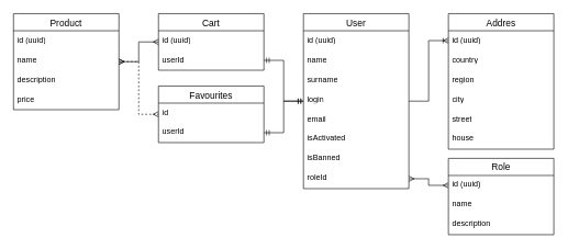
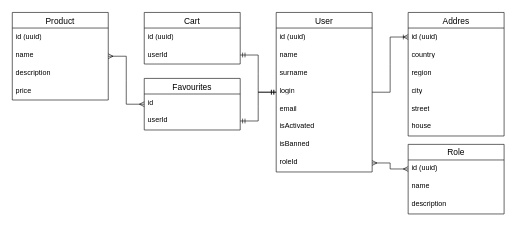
  <mxCell id="0" />
  <mxCell id="1" parent="0" />
  <mxCell id="2" value="User" style="swimlane;fontStyle=0;childLayout=stackLayout;horizontal=1;startSize=26;horizontalStack=0;resizeParent=1;resizeParentMax=0;resizeLast=0;collapsible=1;marginBottom=0;align=center;fontSize=14;" parent="1" vertex="1"><mxGeometry x="460" width="160" height="266" as="geometry" y="20" /></mxCell>
  <mxCell id="3" value="id (uuid)" style="text;strokeColor=none;fillColor=none;spacingLeft=4;spacingRight=4;overflow=hidden;rotatable=0;points=[[0,0.5],[1,0.5]];portConstraint=eastwest;fontSize=12;whiteSpace=wrap;html=1;" parent="2" vertex="1"><mxGeometry y="26" width="160" height="30" as="geometry" /></mxCell>
  <mxCell id="4" value="name" style="text;strokeColor=none;fillColor=none;spacingLeft=4;spacingRight=4;overflow=hidden;rotatable=0;points=[[0,0.5],[1,0.5]];portConstraint=eastwest;fontSize=12;whiteSpace=wrap;html=1;" parent="2" vertex="1"><mxGeometry y="56" width="160" height="30" as="geometry" /></mxCell>
  <mxCell id="5" value="surname" style="text;strokeColor=none;fillColor=none;spacingLeft=4;spacingRight=4;overflow=hidden;rotatable=0;points=[[0,0.5],[1,0.5]];portConstraint=eastwest;fontSize=12;whiteSpace=wrap;html=1;" parent="2" vertex="1"><mxGeometry y="86" width="160" height="30" as="geometry" /></mxCell>
  <mxCell id="6" value="login" style="text;strokeColor=none;fillColor=none;spacingLeft=4;spacingRight=4;overflow=hidden;rotatable=0;points=[[0,0.5],[1,0.5]];portConstraint=eastwest;fontSize=12;whiteSpace=wrap;html=1;" parent="2" vertex="1"><mxGeometry y="116" width="160" height="30" as="geometry" /></mxCell>
  <mxCell id="7" value="email" style="text;strokeColor=none;fillColor=none;spacingLeft=4;spacingRight=4;overflow=hidden;rotatable=0;points=[[0,0.5],[1,0.5]];portConstraint=eastwest;fontSize=12;whiteSpace=wrap;html=1;" parent="2" vertex="1"><mxGeometry y="146" width="160" height="30" as="geometry" /></mxCell>
  <mxCell id="8" value="isActivated" style="text;strokeColor=none;fillColor=none;spacingLeft=4;spacingRight=4;overflow=hidden;rotatable=0;points=[[0,0.5],[1,0.5]];portConstraint=eastwest;fontSize=12;whiteSpace=wrap;html=1;" parent="2" vertex="1"><mxGeometry y="176" width="160" height="30" as="geometry" /></mxCell>
  <mxCell id="9" value="isBanned" style="text;strokeColor=none;fillColor=none;spacingLeft=4;spacingRight=4;overflow=hidden;rotatable=0;points=[[0,0.5],[1,0.5]];portConstraint=eastwest;fontSize=12;whiteSpace=wrap;html=1;" parent="2" vertex="1"><mxGeometry y="206" width="160" height="30" as="geometry" /></mxCell>
  <mxCell id="10" value="roleId" style="text;strokeColor=none;fillColor=none;spacingLeft=4;spacingRight=4;overflow=hidden;rotatable=0;points=[[0,0.5],[1,0.5]];portConstraint=eastwest;fontSize=12;whiteSpace=wrap;html=1;" parent="2" vertex="1"><mxGeometry y="236" width="160" height="30" as="geometry" /></mxCell>
  <mxCell id="11" value="Role" style="swimlane;fontStyle=0;childLayout=stackLayout;horizontal=1;startSize=26;horizontalStack=0;resizeParent=1;resizeParentMax=0;resizeLast=0;collapsible=1;marginBottom=0;align=center;fontSize=14;" parent="1" vertex="1"><mxGeometry x="680" y="240" width="160" height="116" as="geometry" /></mxCell>
  <mxCell id="12" value="id (uuid)" style="text;strokeColor=none;fillColor=none;spacingLeft=4;spacingRight=4;overflow=hidden;rotatable=0;points=[[0,0.5],[1,0.5]];portConstraint=eastwest;fontSize=12;whiteSpace=wrap;html=1;" parent="11" vertex="1"><mxGeometry y="26" width="160" height="30" as="geometry" /></mxCell>
  <mxCell id="13" value="name" style="text;strokeColor=none;fillColor=none;spacingLeft=4;spacingRight=4;overflow=hidden;rotatable=0;points=[[0,0.5],[1,0.5]];portConstraint=eastwest;fontSize=12;whiteSpace=wrap;html=1;" parent="11" vertex="1"><mxGeometry y="56" width="160" height="30" as="geometry" /></mxCell>
  <mxCell id="14" value="description" style="text;strokeColor=none;fillColor=none;spacingLeft=4;spacingRight=4;overflow=hidden;rotatable=0;points=[[0,0.5],[1,0.5]];portConstraint=eastwest;fontSize=12;whiteSpace=wrap;html=1;" parent="11" vertex="1"><mxGeometry y="86" width="160" height="30" as="geometry" /></mxCell>
  <mxCell id="15" value="" style="edgeStyle=entityRelationEdgeStyle;fontSize=12;html=1;endArrow=ERmany;startArrow=ERmany;rounded=0;" parent="1" source="10" target="12" edge="1"><mxGeometry width="100" height="100" relative="1" as="geometry"><mxPoint x="780" y="440" as="sourcePoint" /><mxPoint x="880" y="340" as="targetPoint" /></mxGeometry></mxCell>
  <mxCell id="16" value="Addres" style="swimlane;fontStyle=0;childLayout=stackLayout;horizontal=1;startSize=26;horizontalStack=0;resizeParent=1;resizeParentMax=0;resizeLast=0;collapsible=1;marginBottom=0;align=center;fontSize=14;" parent="1" vertex="1"><mxGeometry x="680" width="160" height="206" as="geometry" y="20" /></mxCell>
  <mxCell id="17" value="id (uuid)" style="text;strokeColor=none;fillColor=none;spacingLeft=4;spacingRight=4;overflow=hidden;rotatable=0;points=[[0,0.5],[1,0.5]];portConstraint=eastwest;fontSize=12;whiteSpace=wrap;html=1;" parent="16" vertex="1"><mxGeometry y="26" width="160" height="30" as="geometry" /></mxCell>
  <mxCell id="18" value="country" style="text;strokeColor=none;fillColor=none;spacingLeft=4;spacingRight=4;overflow=hidden;rotatable=0;points=[[0,0.5],[1,0.5]];portConstraint=eastwest;fontSize=12;whiteSpace=wrap;html=1;" parent="16" vertex="1"><mxGeometry y="56" width="160" height="30" as="geometry" /></mxCell>
  <mxCell id="19" value="region" style="text;strokeColor=none;fillColor=none;spacingLeft=4;spacingRight=4;overflow=hidden;rotatable=0;points=[[0,0.5],[1,0.5]];portConstraint=eastwest;fontSize=12;whiteSpace=wrap;html=1;" parent="16" vertex="1"><mxGeometry y="86" width="160" height="30" as="geometry" /></mxCell>
  <mxCell id="20" value="city" style="text;strokeColor=none;fillColor=none;spacingLeft=4;spacingRight=4;overflow=hidden;rotatable=0;points=[[0,0.5],[1,0.5]];portConstraint=eastwest;fontSize=12;whiteSpace=wrap;html=1;" parent="16" vertex="1"><mxGeometry y="116" width="160" height="30" as="geometry" /></mxCell>
  <mxCell id="21" value="street" style="text;strokeColor=none;fillColor=none;spacingLeft=4;spacingRight=4;overflow=hidden;rotatable=0;points=[[0,0.5],[1,0.5]];portConstraint=eastwest;fontSize=12;whiteSpace=wrap;html=1;" parent="16" vertex="1"><mxGeometry y="146" width="160" height="30" as="geometry" /></mxCell>
  <mxCell id="22" value="house" style="text;strokeColor=none;fillColor=none;spacingLeft=4;spacingRight=4;overflow=hidden;rotatable=0;points=[[0,0.5],[1,0.5]];portConstraint=eastwest;fontSize=12;whiteSpace=wrap;html=1;" parent="16" vertex="1"><mxGeometry y="176" width="160" height="30" as="geometry" /></mxCell>
  <mxCell id="23" value="" style="edgeStyle=entityRelationEdgeStyle;fontSize=12;html=1;endArrow=ERoneToMany;rounded=0;" parent="1" source="2" target="17" edge="1"><mxGeometry width="100" height="100" relative="1" as="geometry"><mxPoint x="780" y="390" as="sourcePoint" /><mxPoint x="880" y="290" as="targetPoint" /></mxGeometry></mxCell>
  <mxCell id="24" value="Product" style="swimlane;fontStyle=0;childLayout=stackLayout;horizontal=1;startSize=26;horizontalStack=0;resizeParent=1;resizeParentMax=0;resizeLast=0;collapsible=1;marginBottom=0;align=center;fontSize=14;" parent="1" vertex="1"><mxGeometry width="160" height="146" as="geometry" x="20" y="20" /></mxCell>
  <mxCell id="25" value="id (uuid)" style="text;strokeColor=none;fillColor=none;spacingLeft=4;spacingRight=4;overflow=hidden;rotatable=0;points=[[0,0.5],[1,0.5]];portConstraint=eastwest;fontSize=12;whiteSpace=wrap;html=1;" parent="24" vertex="1"><mxGeometry y="26" width="160" height="30" as="geometry" /></mxCell>
  <mxCell id="26" value="name" style="text;strokeColor=none;fillColor=none;spacingLeft=4;spacingRight=4;overflow=hidden;rotatable=0;points=[[0,0.5],[1,0.5]];portConstraint=eastwest;fontSize=12;whiteSpace=wrap;html=1;" parent="24" vertex="1"><mxGeometry y="56" width="160" height="30" as="geometry" /></mxCell>
  <mxCell id="27" value="description" style="text;strokeColor=none;fillColor=none;spacingLeft=4;spacingRight=4;overflow=hidden;rotatable=0;points=[[0,0.5],[1,0.5]];portConstraint=eastwest;fontSize=12;whiteSpace=wrap;html=1;" parent="24" vertex="1"><mxGeometry y="86" width="160" height="30" as="geometry" /></mxCell>
  <mxCell id="28" value="price" style="text;strokeColor=none;fillColor=none;spacingLeft=4;spacingRight=4;overflow=hidden;rotatable=0;points=[[0,0.5],[1,0.5]];portConstraint=eastwest;fontSize=12;whiteSpace=wrap;html=1;" parent="24" vertex="1"><mxGeometry y="116" width="160" height="30" as="geometry" /></mxCell>
  <mxCell id="29" value="Cart" style="swimlane;fontStyle=0;childLayout=stackLayout;horizontal=1;startSize=26;horizontalStack=0;resizeParent=1;resizeParentMax=0;resizeLast=0;collapsible=1;marginBottom=0;align=center;fontSize=14;" parent="1" vertex="1"><mxGeometry x="240" width="160" height="86" as="geometry" y="20" /></mxCell>
  <mxCell id="30" value="id (uuid)" style="text;strokeColor=none;fillColor=none;spacingLeft=4;spacingRight=4;overflow=hidden;rotatable=0;points=[[0,0.5],[1,0.5]];portConstraint=eastwest;fontSize=12;whiteSpace=wrap;html=1;" parent="29" vertex="1"><mxGeometry y="26" width="160" height="30" as="geometry" /></mxCell>
  <mxCell id="31" value="userId" style="text;strokeColor=none;fillColor=none;spacingLeft=4;spacingRight=4;overflow=hidden;rotatable=0;points=[[0,0.5],[1,0.5]];portConstraint=eastwest;fontSize=12;whiteSpace=wrap;html=1;" parent="29" vertex="1"><mxGeometry y="56" width="160" height="30" as="geometry" /></mxCell>
- <mxCell id="32" value="" style="edgeStyle=entityRelationEdgeStyle;fontSize=12;html=1;endArrow=ERmany;startArrow=ERmany;rounded=0;" parent="1" source="24" target="29" edge="1"><mxGeometry width="100" height="100" relative="1" as="geometry"><mxPoint x="360" y="50" as="sourcePoint" /><mxPoint x="460" y="-50" as="targetPoint" /></mxGeometry></mxCell>
  <mxCell id="33" value="" style="edgeStyle=entityRelationEdgeStyle;fontSize=12;html=1;endArrow=ERmandOne;startArrow=ERmandOne;rounded=0;" parent="1" source="31" target="2" edge="1"><mxGeometry width="100" height="100" relative="1" as="geometry"><mxPoint x="360" y="250" as="sourcePoint" /><mxPoint x="460" y="150" as="targetPoint" /></mxGeometry></mxCell>
  <mxCell id="34" value="Favourites" style="swimlane;fontStyle=0;childLayout=stackLayout;horizontal=1;startSize=26;horizontalStack=0;resizeParent=1;resizeParentMax=0;resizeLast=0;collapsible=1;marginBottom=0;align=center;fontSize=14;" vertex="1" parent="1"><mxGeometry x="240" y="130" width="160" height="86" as="geometry" /></mxCell>
  <mxCell id="35" value="id" style="text;strokeColor=none;fillColor=none;spacingLeft=4;spacingRight=4;overflow=hidden;rotatable=0;points=[[0,0.5],[1,0.5]];portConstraint=eastwest;fontSize=12;whiteSpace=wrap;html=1;" vertex="1" parent="34"><mxGeometry y="26" width="160" height="30" as="geometry" /></mxCell>
  <mxCell id="36" value="userId" style="text;strokeColor=none;fillColor=none;spacingLeft=4;spacingRight=4;overflow=hidden;rotatable=0;points=[[0,0.5],[1,0.5]];portConstraint=eastwest;fontSize=12;whiteSpace=wrap;html=1;" vertex="1" parent="34"><mxGeometry y="56" width="160" height="30" as="geometry" /></mxCell>
- <mxCell id="37" value="" style="edgeStyle=entityRelationEdgeStyle;fontSize=12;html=1;endArrow=ERmany;startArrow=ERmany;rounded=0;dashed=1;" edge="1" parent="1" source="24" target="34"><mxGeometry width="100" height="100" relative="1" as="geometry"><mxPoint x="380" y="160" as="sourcePoint" /><mxPoint x="480" y="60" as="targetPoint" /></mxGeometry></mxCell>
+ <mxCell id="37" value="" style="edgeStyle=entityRelationEdgeStyle;fontSize=12;html=1;endArrow=ERmany;startArrow=ERmany;rounded=0;" edge="1" parent="1" source="24" target="34"><mxGeometry width="100" height="100" relative="1" as="geometry"><mxPoint x="380" y="160" as="sourcePoint" /><mxPoint x="480" y="60" as="targetPoint" /></mxGeometry></mxCell>
  <mxCell id="38" value="" style="edgeStyle=entityRelationEdgeStyle;fontSize=12;html=1;endArrow=ERmandOne;startArrow=ERmandOne;rounded=0;" edge="1" parent="1" source="36" target="2"><mxGeometry width="100" height="100" relative="1" as="geometry"><mxPoint x="380" y="160" as="sourcePoint" /><mxPoint x="480" y="60" as="targetPoint" /></mxGeometry></mxCell>
